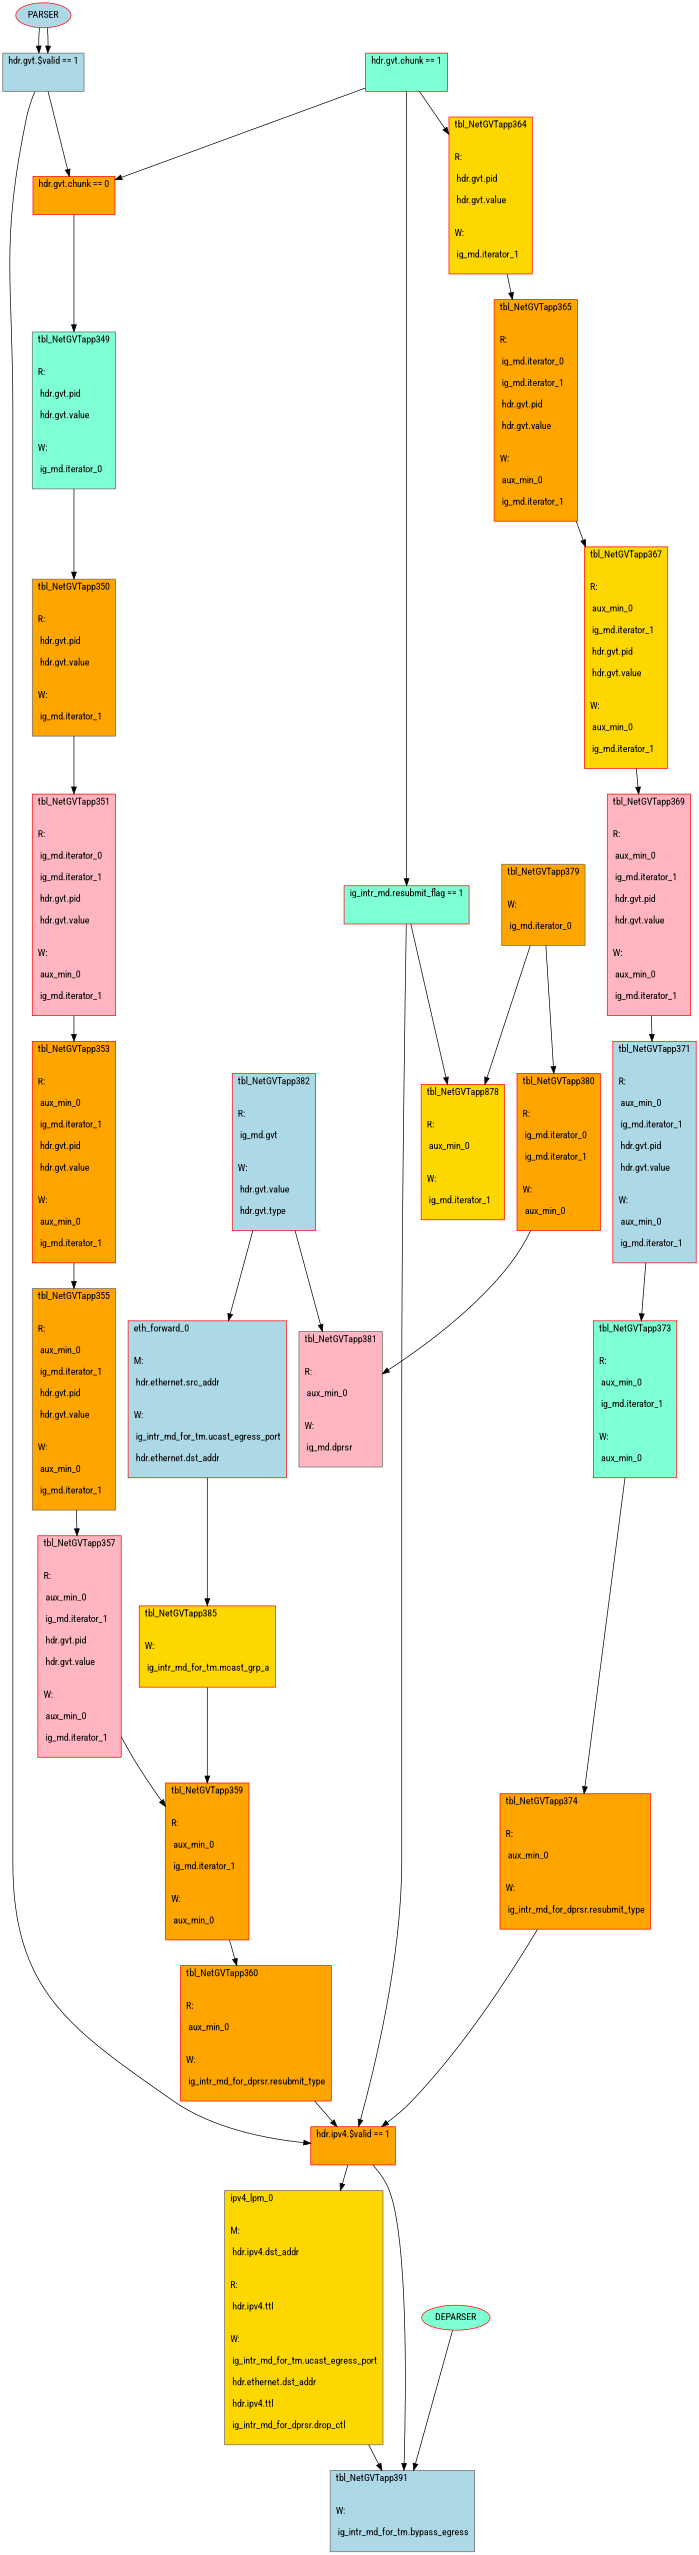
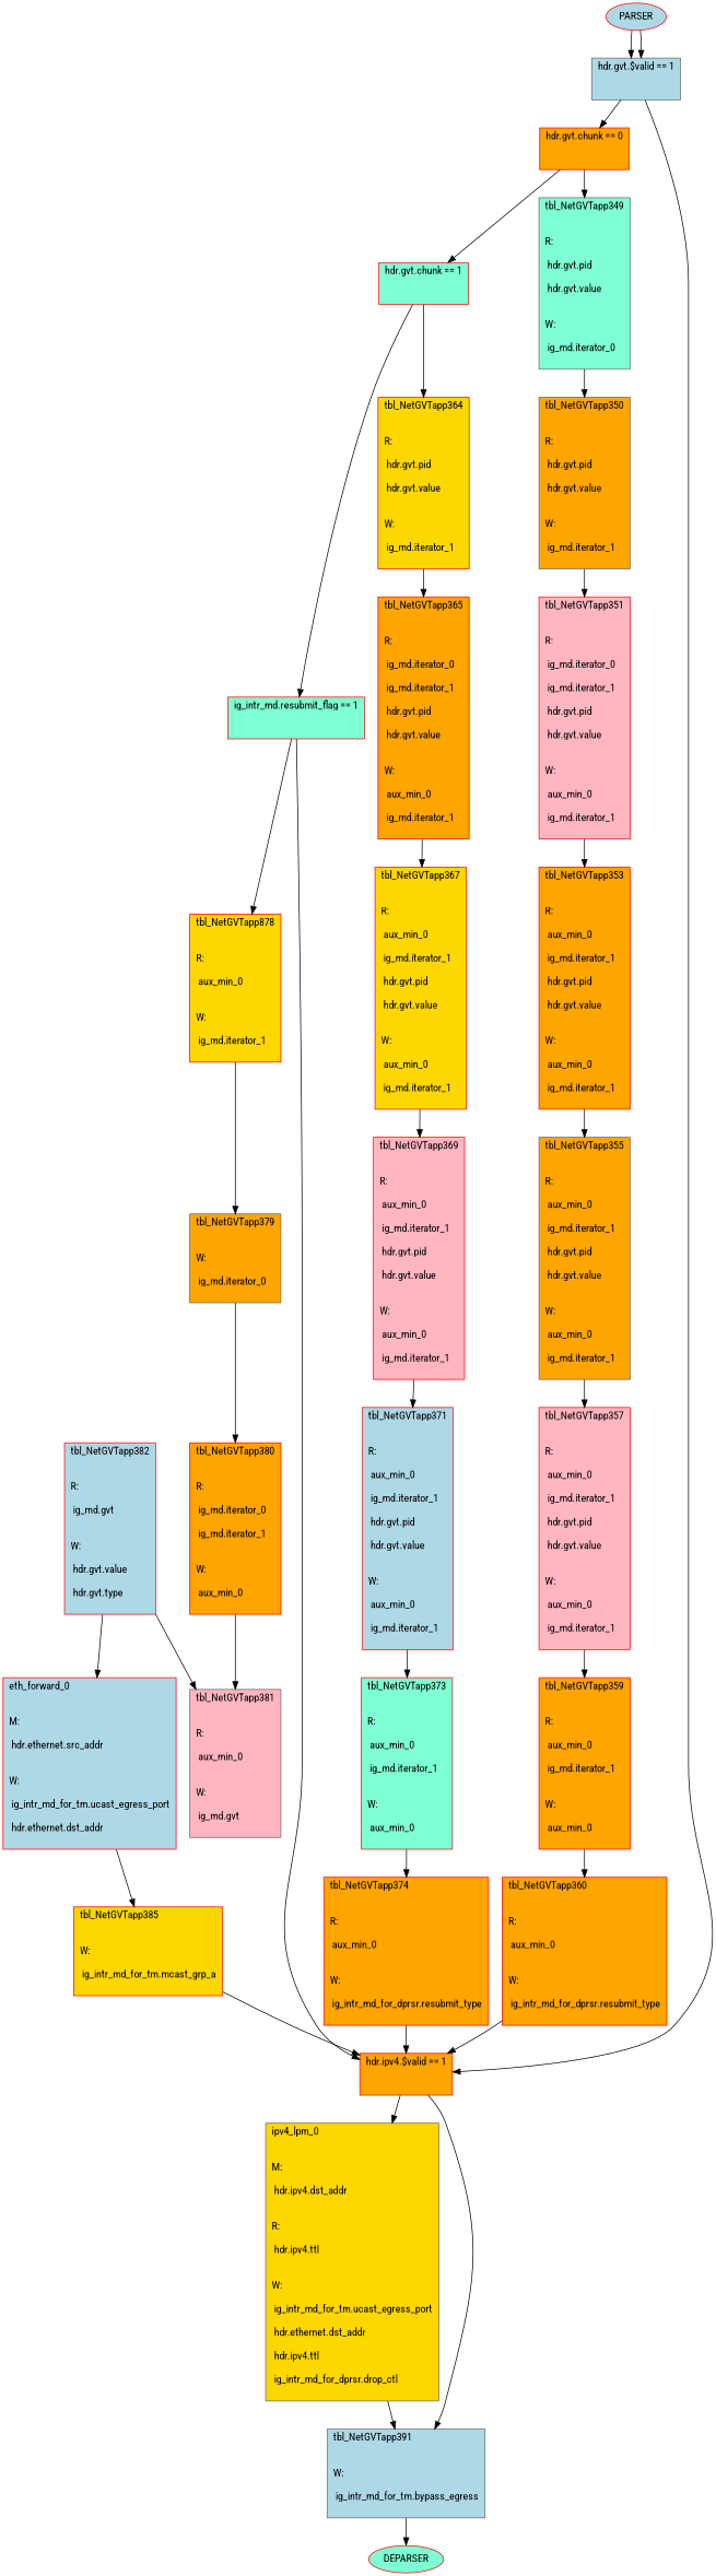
  digraph {
    fontname="Roboto Condensed"
    node [color=red fillcolor=orange fontname="Roboto Condensed" shape=record style=filled]
    edge [fontname="Roboto Condensed"]
    n1 [color=gray40 fillcolor=lightblue label="hdr.gvt.$valid == 1\l\l\n "]
    n2 [label="hdr.gvt.chunk == 0\l\l\n "]
    n3 [label="hdr.ipv4.$valid == 1\l\l\n "]
    n4 [color=gray40 fillcolor=aquamarine label="tbl_NetGVTapp349\l\l\nR:\l\n hdr.gvt.pid\l\n hdr.gvt.value\l\n\lW:\l\n ig_md.iterator_0\l\n "]
    n5 [fillcolor=aquamarine label="hdr.gvt.chunk == 1\l\l\n "]
    n6 [color=gray40 fillcolor=gold label="ipv4_lpm_0\l\l\nM:\l\n hdr.ipv4.dst_addr\l\n\lR:\l\n hdr.ipv4.ttl\l\n\lW:\l\n ig_intr_md_for_tm.ucast_egress_port\l\n hdr.ethernet.dst_addr\l\n hdr.ipv4.ttl\l\n ig_intr_md_for_dprsr.drop_ctl\l\n "]
    n7 [color=gray40 fillcolor=lightblue label="tbl_NetGVTapp391\l\l\nW:\l\n ig_intr_md_for_tm.bypass_egress\l\n "]
    n8 [color=gray40 label="tbl_NetGVTapp350\l\l\nR:\l\n hdr.gvt.pid\l\n hdr.gvt.value\l\n\lW:\l\n ig_md.iterator_1\l\n "]
    n9 [fillcolor=gold label="tbl_NetGVTapp364\l\l\nR:\l\n hdr.gvt.pid\l\n hdr.gvt.value\l\n\lW:\l\n ig_md.iterator_1\l\n "]
    n10 [fillcolor=aquamarine label="ig_intr_md.resubmit_flag == 1\l\l\n "]
    DEPARSER [fillcolor=aquamarine shape=""]
    n12 [fillcolor=lightpink label="tbl_NetGVTapp351\l\l\nR:\l\n ig_md.iterator_0\l\n ig_md.iterator_1\l\n hdr.gvt.pid\l\n hdr.gvt.value\l\n\lW:\l\n aux_min_0\l\n ig_md.iterator_1\l\n "]
    n13 [label="tbl_NetGVTapp365\l\l\nR:\l\n ig_md.iterator_0\l\n ig_md.iterator_1\l\n hdr.gvt.pid\l\n hdr.gvt.value\l\n\lW:\l\n aux_min_0\l\n ig_md.iterator_1\l\n "]
    n14 [fillcolor=gold label="tbl_NetGVTapp878\l\l\nR:\l\n aux_min_0\l\n\lW:\l\n ig_md.iterator_1\l\n "]
    n15 [label="tbl_NetGVTapp353\l\l\nR:\l\n aux_min_0\l\n ig_md.iterator_1\l\n hdr.gvt.pid\l\n hdr.gvt.value\l\n\lW:\l\n aux_min_0\l\n ig_md.iterator_1\l\n "]
    n16 [color=gray40 label="tbl_NetGVTapp355\l\l\nR:\l\n aux_min_0\l\n ig_md.iterator_1\l\n hdr.gvt.pid\l\n hdr.gvt.value\l\n\lW:\l\n aux_min_0\l\n ig_md.iterator_1\l\n "]
    n17 [fillcolor=lightpink label="tbl_NetGVTapp357\l\l\nR:\l\n aux_min_0\l\n ig_md.iterator_1\l\n hdr.gvt.pid\l\n hdr.gvt.value\l\n\lW:\l\n aux_min_0\l\n ig_md.iterator_1\l\n "]
    n18 [label="tbl_NetGVTapp359\l\l\nR:\l\n aux_min_0\l\n ig_md.iterator_1\l\n\lW:\l\n aux_min_0\l\n "]
    n19 [label="tbl_NetGVTapp360\l\l\nR:\l\n aux_min_0\l\n\lW:\l\n ig_intr_md_for_dprsr.resubmit_type\l\n "]
    n20 [fillcolor=gold label="tbl_NetGVTapp367\l\l\nR:\l\n aux_min_0\l\n ig_md.iterator_1\l\n hdr.gvt.pid\l\n hdr.gvt.value\l\n\lW:\l\n aux_min_0\l\n ig_md.iterator_1\l\n "]
    n21 [color=gray40 label="tbl_NetGVTapp379\l\l\nW:\l\n ig_md.iterator_0\l\n "]
    n22 [fillcolor=lightpink label="tbl_NetGVTapp369\l\l\nR:\l\n aux_min_0\l\n ig_md.iterator_1\l\n hdr.gvt.pid\l\n hdr.gvt.value\l\n\lW:\l\n aux_min_0\l\n ig_md.iterator_1\l\n "]
    n23 [fillcolor=lightblue label="tbl_NetGVTapp371\l\l\nR:\l\n aux_min_0\l\n ig_md.iterator_1\l\n hdr.gvt.pid\l\n hdr.gvt.value\l\n\lW:\l\n aux_min_0\l\n ig_md.iterator_1\l\n "]
    n24 [fillcolor=aquamarine label="tbl_NetGVTapp373\l\l\nR:\l\n aux_min_0\l\n ig_md.iterator_1\l\n\lW:\l\n aux_min_0\l\n "]
    n25 [label="tbl_NetGVTapp374\l\l\nR:\l\n aux_min_0\l\n\lW:\l\n ig_intr_md_for_dprsr.resubmit_type\l\n "]
    n26 [label="tbl_NetGVTapp380\l\l\nR:\l\n ig_md.iterator_0\l\n ig_md.iterator_1\l\n\lW:\l\n aux_min_0\l\n "]
-   n27 [color=gray40 fillcolor=lightpink label="tbl_NetGVTapp381\l\l\nR:\l\n aux_min_0\l\n\lW:\l\n ig_md.dprsr\l\n "]
+   n27 [color=gray40 fillcolor=lightpink label="tbl_NetGVTapp381\l\l\nR:\l\n aux_min_0\l\n\lW:\l\n ig_md.gvt\l\n "]
    n28 [fillcolor=lightblue label="tbl_NetGVTapp382\l\l\nR:\l\n ig_md.gvt\l\n\lW:\l\n hdr.gvt.value\l\n hdr.gvt.type\l\n "]
    n29 [fillcolor=lightblue label="eth_forward_0\l\l\nM:\l\n hdr.ethernet.src_addr\l\n\lW:\l\n ig_intr_md_for_tm.ucast_egress_port\l\n hdr.ethernet.dst_addr\l\n "]
    n30 [fillcolor=gold label="tbl_NetGVTapp385\l\l\nW:\l\n ig_intr_md_for_tm.mcast_grp_a\l\n "]
    PARSER [fillcolor=lightblue shape=""]
    n1 -> n2
    n1 -> n3
    n2 -> n4
-   n5 -> n2
+   n2 -> n5
    n3 -> n6
    n3 -> n7
    n4 -> n8
    n5 -> n9
    n5 -> n10
    n6 -> n7
-   DEPARSER -> n7
+   n7 -> DEPARSER
    n8 -> n12
    n9 -> n13
    n10 -> n3
    n10 -> n14
    n12 -> n15
    n13 -> n20
-   n21 -> n14
+   n14 -> n21
    n15 -> n16
    n16 -> n17
    n17 -> n18
    n18 -> n19
    n19 -> n3
    n20 -> n22
    n21 -> n26
    n22 -> n23
    n23 -> n24
    n24 -> n25
    n25 -> n3
    n26 -> n27
    n28 -> n27
    n28 -> n29
    n29 -> n30
-   n30 -> n18
+   n30 -> n3
    PARSER -> n1
    PARSER -> n1
  }
